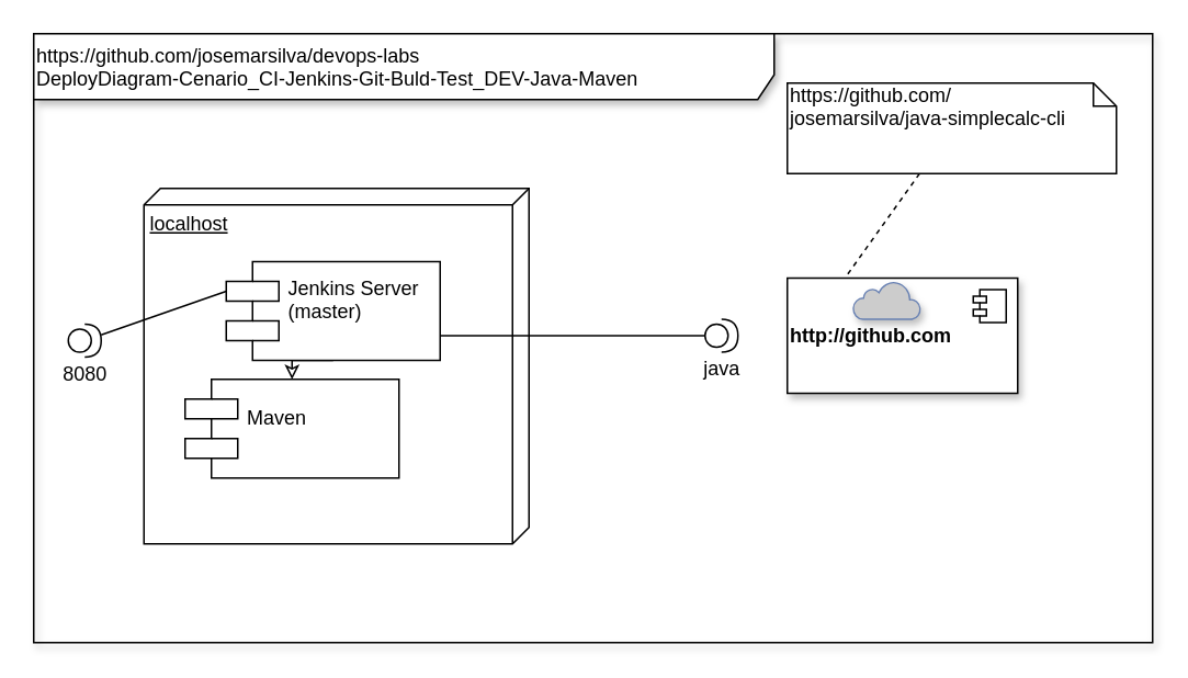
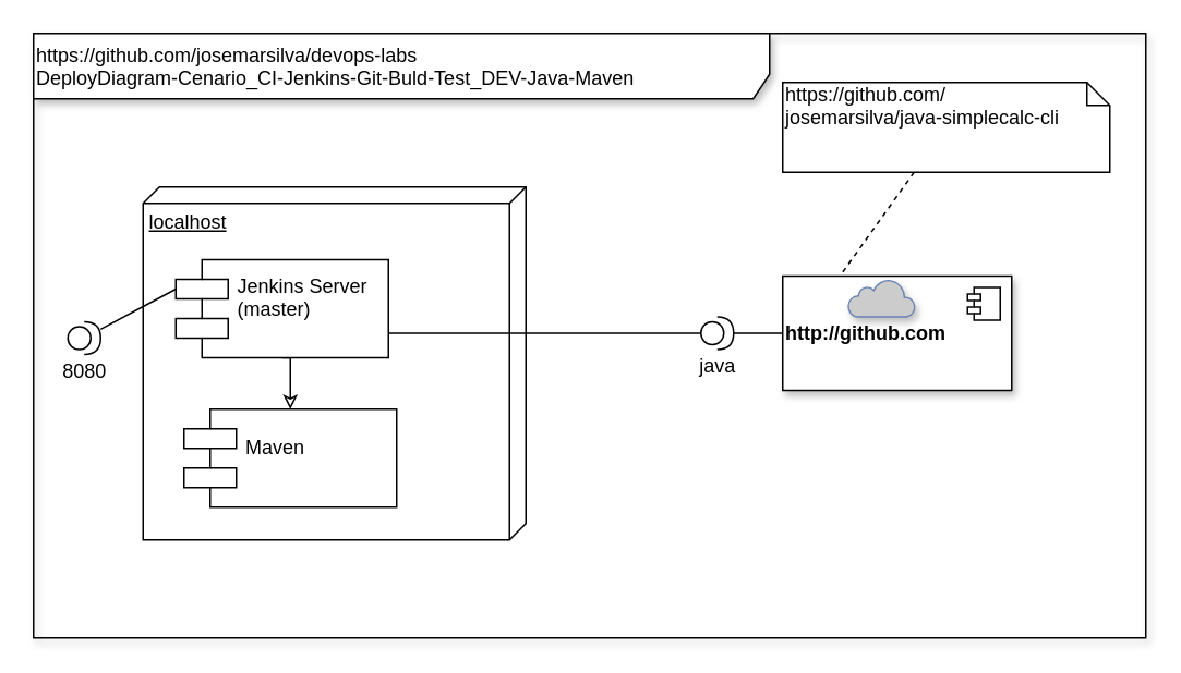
  <mxCell id="0" />
  <mxCell id="1" parent="0" />
  <mxCell id="2" value="https://github.com/josemarsilva/devops-labs&lt;br&gt;DeployDiagram-Cenario_CI-Jenkins-Git-Buld-Test_DEV-Java-Maven" style="shape=umlFrame;whiteSpace=wrap;html=1;shadow=1;width=450;height=40;align=left;verticalAlign=top;" parent="1" vertex="1"><mxGeometry width="680" height="370" as="geometry" x="20" y="20" /></mxCell>
  <mxCell id="3" value="&lt;b&gt;http://github.com&lt;/b&gt;" style="html=1;shadow=1;align=left;" parent="1" vertex="1"><mxGeometry x="478" y="168.5" width="140" height="70" as="geometry" /></mxCell>
  <mxCell id="4" value="" style="shape=component;jettyWidth=8;jettyHeight=4;" parent="3" vertex="1"><mxGeometry x="1" width="20" height="20" relative="1" as="geometry"><mxPoint x="-27" y="7" as="offset" /></mxGeometry></mxCell>
  <mxCell id="5" value="" style="html=1;outlineConnect=0;fillColor=#CCCCCC;strokeColor=#6881B3;gradientColor=none;gradientDirection=north;strokeWidth=2;shape=mxgraph.networks.cloud;fontColor=#ffffff;shadow=1;align=left;" parent="3" vertex="1"><mxGeometry x="40" y="2" width="41" height="23" as="geometry" /></mxCell>
  <mxCell id="6" style="edgeStyle=orthogonalEdgeStyle;rounded=0;html=1;exitX=0;exitY=0.25;entryX=0;entryY=0.25;jettySize=auto;orthogonalLoop=1;" parent="1" source="3" target="3" edge="1"><mxGeometry relative="1" as="geometry" /></mxCell>
  <mxCell id="7" value="localhost" style="verticalAlign=top;align=left;spacingTop=8;spacingLeft=2;spacingRight=12;shape=cube;size=10;direction=south;fontStyle=4;html=1;" parent="1" vertex="1"><mxGeometry x="87" y="114" width="234" height="216" as="geometry" /></mxCell>
  <mxCell id="8" style="edgeStyle=orthogonalEdgeStyle;rounded=0;orthogonalLoop=1;jettySize=auto;html=1;exitX=0.5;exitY=1;exitDx=0;exitDy=0;entryX=0.5;entryY=0;entryDx=0;entryDy=0;endArrow=classic;endFill=0;" edge="1" parent="1" source="9" target="17"><mxGeometry relative="1" as="geometry" /></mxCell>
- <mxCell id="9" value="Jenkins Server&#10;(master)&#10;" style="shape=component;align=left;spacingLeft=36;" parent="1" vertex="1"><mxGeometry x="137" y="158.5" width="130" height="60" as="geometry" /></mxCell>
+ <mxCell id="9" value="Jenkins Server&#10;(master)&#10;" style="shape=component;align=left;spacingLeft=36;" parent="1" vertex="1"><mxGeometry x="107" y="158.5" width="130" height="60" as="geometry" /></mxCell>
+ <mxCell id="10" style="edgeStyle=orthogonalEdgeStyle;rounded=0;orthogonalLoop=1;jettySize=auto;html=1;entryX=0;entryY=0.5;entryDx=0;entryDy=0;endArrow=none;endFill=0;" parent="1" source="11" target="3" edge="1"><mxGeometry relative="1" as="geometry" /></mxCell>
  <mxCell id="11" value="java" style="shape=providedRequiredInterface;html=1;verticalLabelPosition=bottom;" parent="1" vertex="1"><mxGeometry x="428" y="193.5" width="20" height="20" as="geometry" /></mxCell>
  <mxCell id="12" style="edgeStyle=none;rounded=0;orthogonalLoop=1;jettySize=auto;html=1;entryX=0;entryY=0.3;entryDx=0;entryDy=0;endArrow=none;endFill=0;" parent="1" source="13" target="9" edge="1"><mxGeometry relative="1" as="geometry" /></mxCell>
  <mxCell id="13" value="8080" style="shape=providedRequiredInterface;html=1;verticalLabelPosition=bottom;" parent="1" vertex="1"><mxGeometry x="41" y="196.5" width="20" height="20" as="geometry" /></mxCell>
  <mxCell id="14" style="rounded=0;orthogonalLoop=1;jettySize=auto;html=1;exitX=1;exitY=0.75;exitDx=0;exitDy=0;entryX=0;entryY=0.5;entryDx=0;entryDy=0;entryPerimeter=0;endArrow=none;endFill=0;" parent="1" source="9" target="11" edge="1"><mxGeometry relative="1" as="geometry"><mxPoint x="361" y="204" as="targetPoint" /></mxGeometry></mxCell>
  <mxCell id="15" style="edgeStyle=none;rounded=0;orthogonalLoop=1;jettySize=auto;html=1;entryX=0.25;entryY=0;entryDx=0;entryDy=0;endArrow=none;endFill=0;dashed=1;" parent="1" source="16" target="3" edge="1"><mxGeometry relative="1" as="geometry" /></mxCell>
  <mxCell id="16" value="https://github.com/&lt;br&gt;josemarsilva/java-simplecalc-cli" style="shape=note;whiteSpace=wrap;html=1;size=14;verticalAlign=top;align=left;spacingTop=-6;" parent="1" vertex="1"><mxGeometry x="478" y="50" width="200" height="55" as="geometry" /></mxCell>
- <mxCell id="17" value="Maven&#10;" style="shape=component;align=left;spacingLeft=36;" vertex="1" parent="1"><mxGeometry x="112" y="230" width="130" height="60" as="geometry" /></mxCell>
+ <mxCell id="17" value="Maven&#10;" style="shape=component;align=left;spacingLeft=36;" vertex="1" parent="1"><mxGeometry x="112" y="250" width="130" height="60" as="geometry" /></mxCell>
  <mxCell id="18" value="Untitled Layer" parent="0" />
